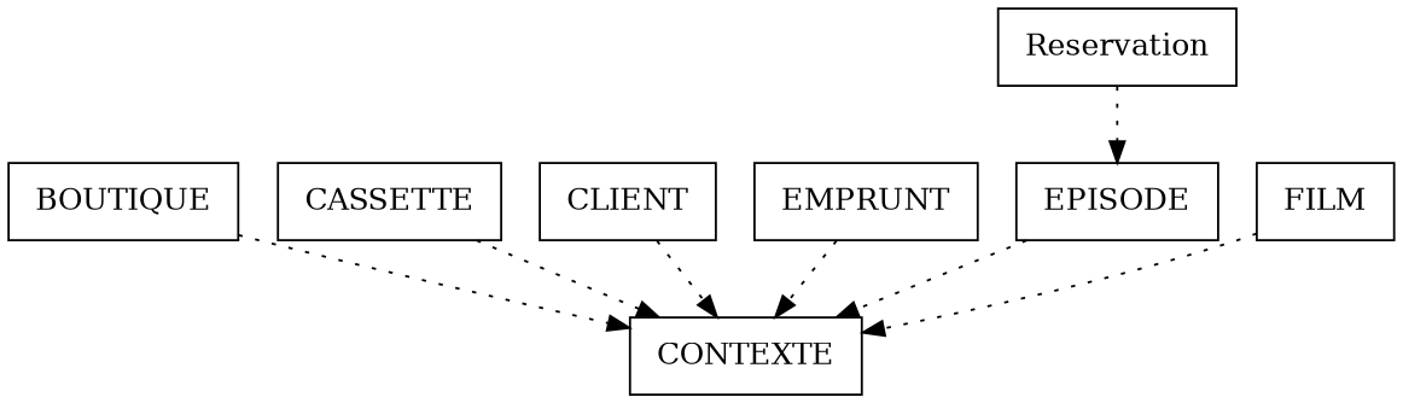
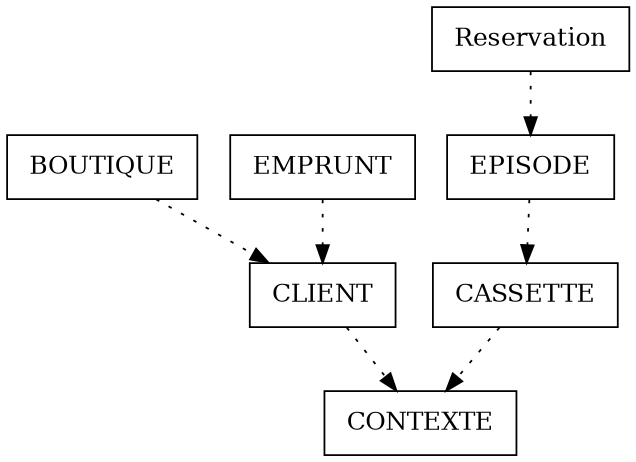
  digraph {
    node [shape=box]
    edge [style=dotted]
    n1 [label=" BOUTIQUE "]
    n2 [label=" CONTEXTE "]
    n3 [label=" CASSETTE "]
    n4 [label=" CLIENT "]
    n5 [label=" EMPRUNT "]
    n6 [label=" EPISODE "]
-   n7 [label=" FILM "]
    n8 [label=" Reservation "]
-   n1 -> n2
+   n1 -> n4
    n3 -> n2
    n4 -> n2
-   n5 -> n2
-   n6 -> n2
-   n7 -> n2
+   n5 -> n4
+   n6 -> n3
    n8 -> n6
  }
